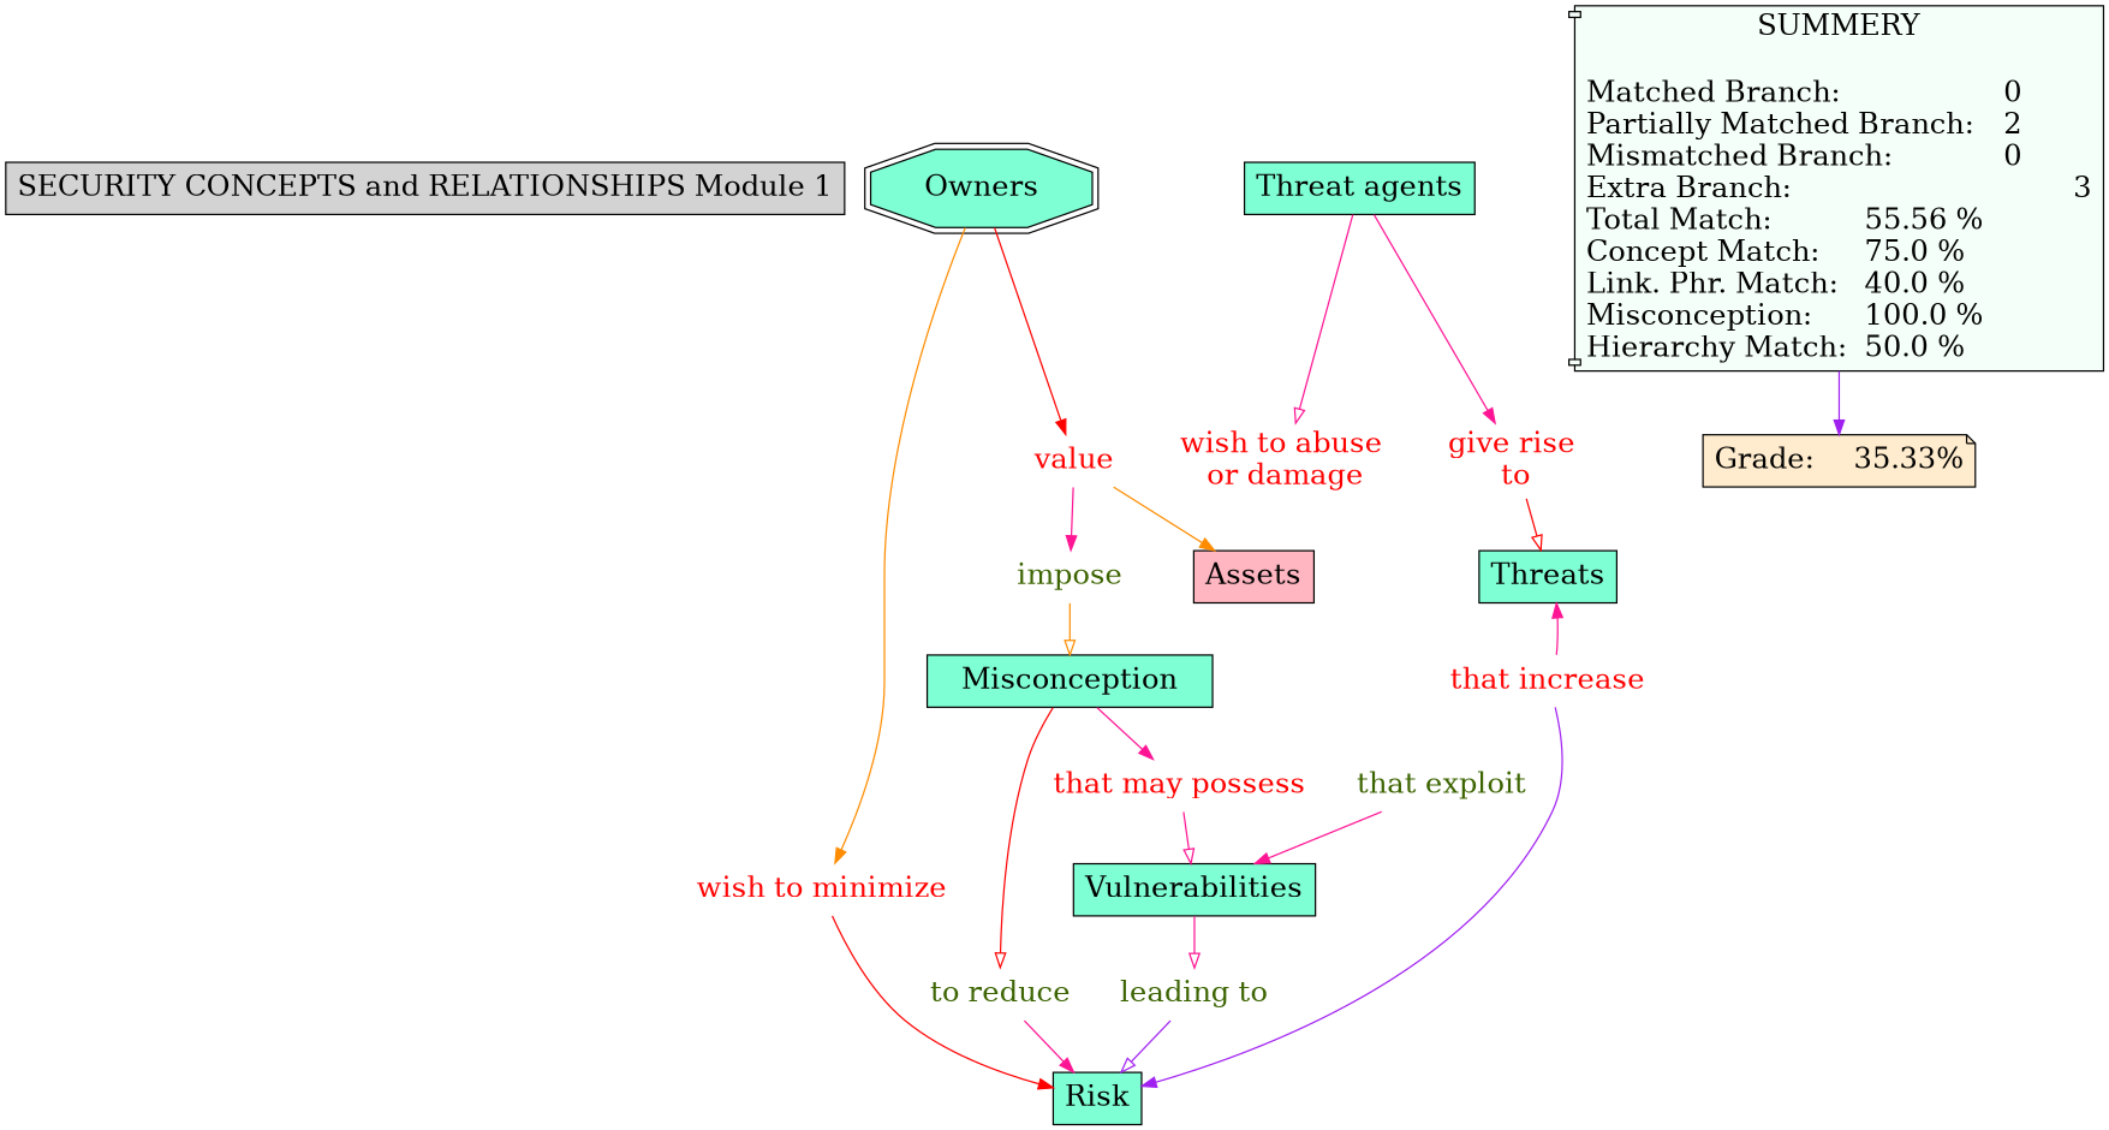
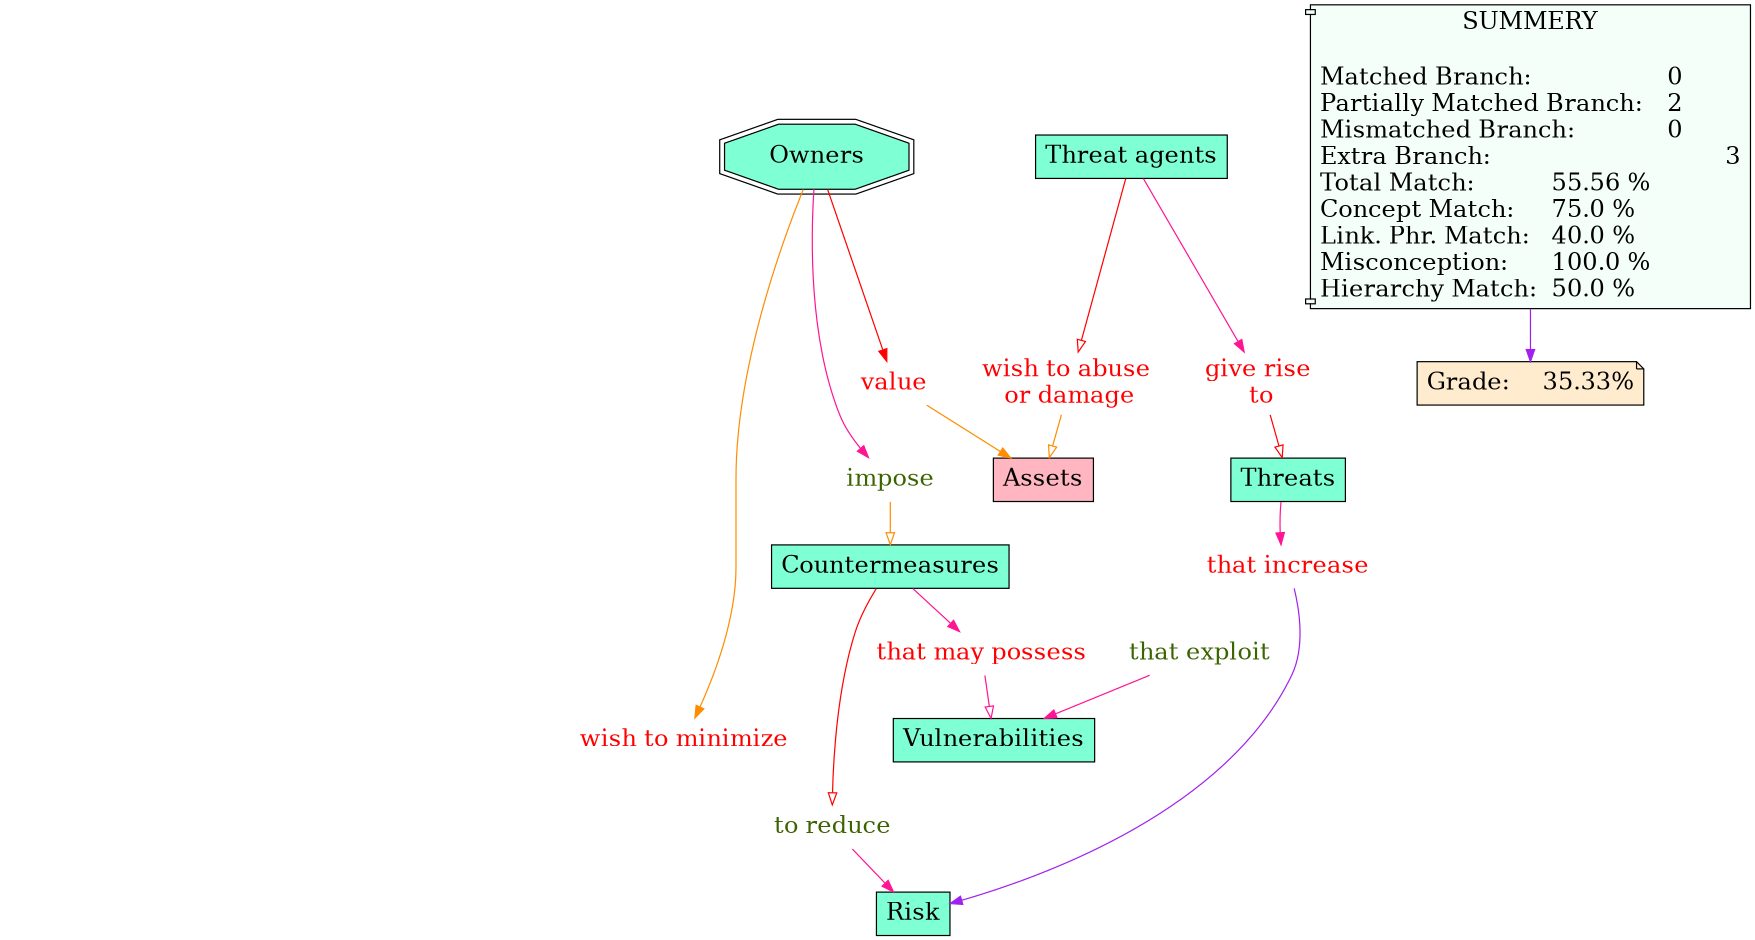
  digraph {
    node [Gsplines=true fontsize=20 shape=none]
    edge [arrowhead=normal color=deeppink constraint=true]
-   n1 [label="SECURITY CONCEPTS and RELATIONSHIPS Module 1" shape=rect style=filled]
    n2 [fillcolor=aquamarine label=Vulnerabilities shape=rect style=filled]
-   n3 [fontcolor="#3B6300" label="leading to\n"]
    n4 [fillcolor=aquamarine label=Risk shape=rect style=filled]
-   n5 [fillcolor=aquamarine label=Misconception shape=rect style=filled]
+   n5 [fillcolor=aquamarine label=Countermeasures shape=rect style=filled]
    n6 [fontcolor="#3B6300" label="to reduce"]
    n7 [fontcolor=red label="that may possess\n"]
    n8 [fillcolor=aquamarine label=Threats shape=rect style=filled]
    n9 [fontcolor=red label="that increase\n"]
    n10 [fontcolor="#3B6300" label="that exploit\n"]
    n11 [fillcolor=aquamarine label="Threat agents\n" shape=rect style=filled]
    n12 [fontcolor=red label="wish to abuse \nor damage"]
    n13 [fontcolor=red label="give rise \nto"]
    n14 [fillcolor="#FFB6C1" label=Assets shape=rect style=filled]
    n15 [fillcolor=aquamarine label=Owners shape=doubleoctagon style=filled]
    n16 [fontcolor=red label="wish to minimize\n"]
    n17 [fontcolor=red label=value]
    n18 [fontcolor="#3B6300" label=impose]
    n19 [fillcolor="#F5FFFA" label="SUMMERY\n\nMatched Branch:			0\lPartially Matched Branch:	2\lMismatched Branch:		0\lExtra Branch:				3\lTotal Match:		55.56 %\lConcept Match:	75.0 %\lLink. Phr. Match:	40.0 %\lMisconception:	100.0 %\lHierarchy Match:	50.0 %\l" shape=component style=filled]
    n20 [fillcolor="#FFEBCD" label="Grade:	35.33%" shape=note style=filled]
-   n2 -> n3 [arrowhead=onormal]
-   n3 -> n4 [arrowhead=onormal color=purple]
    n5 -> n6 [arrowhead=onormal color=red]
    n5 -> n7
    n6 -> n4
    n7 -> n2 [arrowhead=onormal]
-   n9 -> n8
+   n8 -> n9
    n9 -> n4 [color=purple]
    n10 -> n2
-   n11 -> n12 [arrowhead=onormal]
+   n11 -> n12 [arrowhead=onormal color=red]
    n11 -> n13
+   n12 -> n14 [arrowhead=onormal color=darkorange]
    n13 -> n8 [arrowhead=onormal color=red]
    n15 -> n16 [color=darkorange]
    n15 -> n17 [color=red]
-   n17 -> n18
-   n16 -> n4 [color=red]
+   n15 -> n18
    n17 -> n14 [color=darkorange]
    n18 -> n5 [arrowhead=onormal color=darkorange]
    n19 -> n20 [color=purple]
  }
